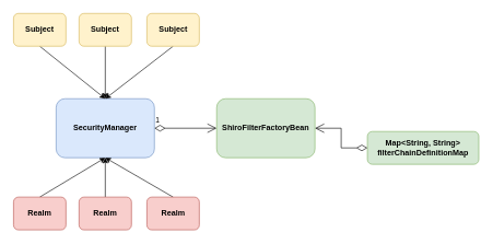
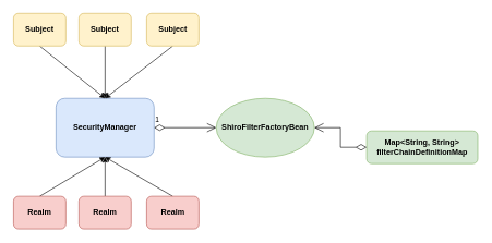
  <mxCell id="0" />
  <mxCell id="1" parent="0" />
  <mxCell id="2" value="&lt;div&gt;&lt;b style=&quot;background-color: initial;&quot;&gt;SecurityManager&lt;/b&gt;&lt;br&gt;&lt;/div&gt;" style="rounded=1;whiteSpace=wrap;html=1;fillColor=#dae8fc;strokeColor=#6c8ebf;" vertex="1" parent="1"><mxGeometry x="85" y="150" width="150" height="90" as="geometry" /></mxCell>
  <mxCell id="3" style="rounded=0;orthogonalLoop=1;jettySize=auto;html=1;exitX=0.5;exitY=1;exitDx=0;exitDy=0;entryX=0.5;entryY=0;entryDx=0;entryDy=0;" edge="1" parent="1" source="4" target="2"><mxGeometry relative="1" as="geometry" /></mxCell>
  <mxCell id="4" value="&lt;div&gt;&lt;b&gt;Subject&lt;/b&gt;&lt;/div&gt;" style="rounded=1;whiteSpace=wrap;html=1;fillColor=#fff2cc;strokeColor=#d6b656;" vertex="1" parent="1"><mxGeometry x="20" y="20" width="80" height="50" as="geometry" /></mxCell>
  <mxCell id="5" style="rounded=0;orthogonalLoop=1;jettySize=auto;html=1;exitX=0.5;exitY=1;exitDx=0;exitDy=0;entryX=0.5;entryY=0;entryDx=0;entryDy=0;" edge="1" parent="1" source="6" target="2"><mxGeometry relative="1" as="geometry" /></mxCell>
  <mxCell id="6" value="&lt;div&gt;&lt;b&gt;Subject&lt;/b&gt;&lt;/div&gt;" style="rounded=1;whiteSpace=wrap;html=1;fillColor=#fff2cc;strokeColor=#d6b656;" vertex="1" parent="1"><mxGeometry x="120" y="20" width="80" height="50" as="geometry" /></mxCell>
  <mxCell id="7" style="rounded=0;orthogonalLoop=1;jettySize=auto;html=1;exitX=0.5;exitY=1;exitDx=0;exitDy=0;entryX=0.5;entryY=0;entryDx=0;entryDy=0;" edge="1" parent="1" source="8" target="2"><mxGeometry relative="1" as="geometry" /></mxCell>
  <mxCell id="8" value="&lt;div&gt;&lt;b&gt;Subject&lt;/b&gt;&lt;/div&gt;" style="rounded=1;whiteSpace=wrap;html=1;fillColor=#fff2cc;strokeColor=#d6b656;" vertex="1" parent="1"><mxGeometry x="223.5" y="20" width="80" height="50" as="geometry" /></mxCell>
  <mxCell id="9" value="1" style="endArrow=open;html=1;endSize=12;startArrow=diamondThin;startSize=14;startFill=0;align=left;verticalAlign=bottom;rounded=0;exitX=1;exitY=0.5;exitDx=0;exitDy=0;entryX=0;entryY=0.5;entryDx=0;entryDy=0;" edge="1" parent="1" source="2" target="10"><mxGeometry x="-1" y="3" relative="1" as="geometry"><mxPoint x="260" y="194.66" as="sourcePoint" /><mxPoint x="340" y="195" as="targetPoint" /></mxGeometry></mxCell>
- <mxCell id="10" value="&lt;div&gt;&lt;b style=&quot;background-color: initial;&quot;&gt;ShiroFilterFactoryBean&lt;/b&gt;&lt;br&gt;&lt;/div&gt;" style="rounded=1;whiteSpace=wrap;html=1;fillColor=#d5e8d4;strokeColor=#82b366;" vertex="1" parent="1"><mxGeometry x="330" y="150" width="150" height="90" as="geometry" /></mxCell>
+ <mxCell id="10" value="&lt;div&gt;&lt;b style=&quot;background-color: initial;&quot;&gt;ShiroFilterFactoryBean&lt;/b&gt;&lt;br&gt;&lt;/div&gt;" style="ellipse;whiteSpace=wrap;html=1;fillColor=#d5e8d4;strokeColor=#82b366;" vertex="1" parent="1"><mxGeometry x="330" y="150" width="150" height="90" as="geometry" /></mxCell>
  <mxCell id="11" value="&lt;div&gt;&lt;b style=&quot;background-color: initial;&quot;&gt;Map&amp;lt;String, String&amp;gt;&lt;/b&gt;&lt;/div&gt;&lt;div&gt;&lt;b style=&quot;background-color: initial;&quot;&gt;filterChainDefinitionMap&lt;/b&gt;&lt;br&gt;&lt;/div&gt;" style="rounded=1;whiteSpace=wrap;html=1;fillColor=#d5e8d4;strokeColor=#82b366;" vertex="1" parent="1"><mxGeometry x="560" y="200" width="170" height="50" as="geometry" /></mxCell>
  <mxCell id="12" value="" style="endArrow=open;html=1;endSize=12;startArrow=diamondThin;startSize=14;startFill=0;align=left;verticalAlign=bottom;rounded=0;exitX=0;exitY=0.5;exitDx=0;exitDy=0;entryX=1;entryY=0.5;entryDx=0;entryDy=0;edgeStyle=orthogonalEdgeStyle;" edge="1" parent="1" source="11" target="10"><mxGeometry x="-1" y="3" relative="1" as="geometry"><mxPoint x="560" y="165" as="sourcePoint" /><mxPoint x="490" y="205" as="targetPoint" /></mxGeometry></mxCell>
  <mxCell id="13" style="rounded=0;orthogonalLoop=1;jettySize=auto;html=1;exitX=0.5;exitY=0;exitDx=0;exitDy=0;entryX=0.5;entryY=1;entryDx=0;entryDy=0;" edge="1" parent="1" source="14" target="2"><mxGeometry relative="1" as="geometry" /></mxCell>
  <mxCell id="14" value="&lt;div&gt;&lt;b&gt;Realm&lt;/b&gt;&lt;/div&gt;" style="rounded=1;whiteSpace=wrap;html=1;fillColor=#f8cecc;strokeColor=#b85450;" vertex="1" parent="1"><mxGeometry x="20" y="300" width="80" height="50" as="geometry" /></mxCell>
  <mxCell id="15" style="rounded=0;orthogonalLoop=1;jettySize=auto;html=1;exitX=0.5;exitY=0;exitDx=0;exitDy=0;entryX=0.5;entryY=1;entryDx=0;entryDy=0;" edge="1" parent="1" source="16" target="2"><mxGeometry relative="1" as="geometry" /></mxCell>
  <mxCell id="16" value="&lt;b&gt;Realm&lt;/b&gt;" style="rounded=1;whiteSpace=wrap;html=1;fillColor=#f8cecc;strokeColor=#b85450;" vertex="1" parent="1"><mxGeometry x="120" y="300" width="80" height="50" as="geometry" /></mxCell>
  <mxCell id="17" style="rounded=0;orthogonalLoop=1;jettySize=auto;html=1;exitX=0.5;exitY=0;exitDx=0;exitDy=0;entryX=0.5;entryY=1;entryDx=0;entryDy=0;" edge="1" parent="1" source="18" target="2"><mxGeometry relative="1" as="geometry" /></mxCell>
  <mxCell id="18" value="&lt;b&gt;Realm&lt;/b&gt;" style="rounded=1;whiteSpace=wrap;html=1;fillColor=#f8cecc;strokeColor=#b85450;" vertex="1" parent="1"><mxGeometry x="223.5" y="300" width="80" height="50" as="geometry" /></mxCell>
